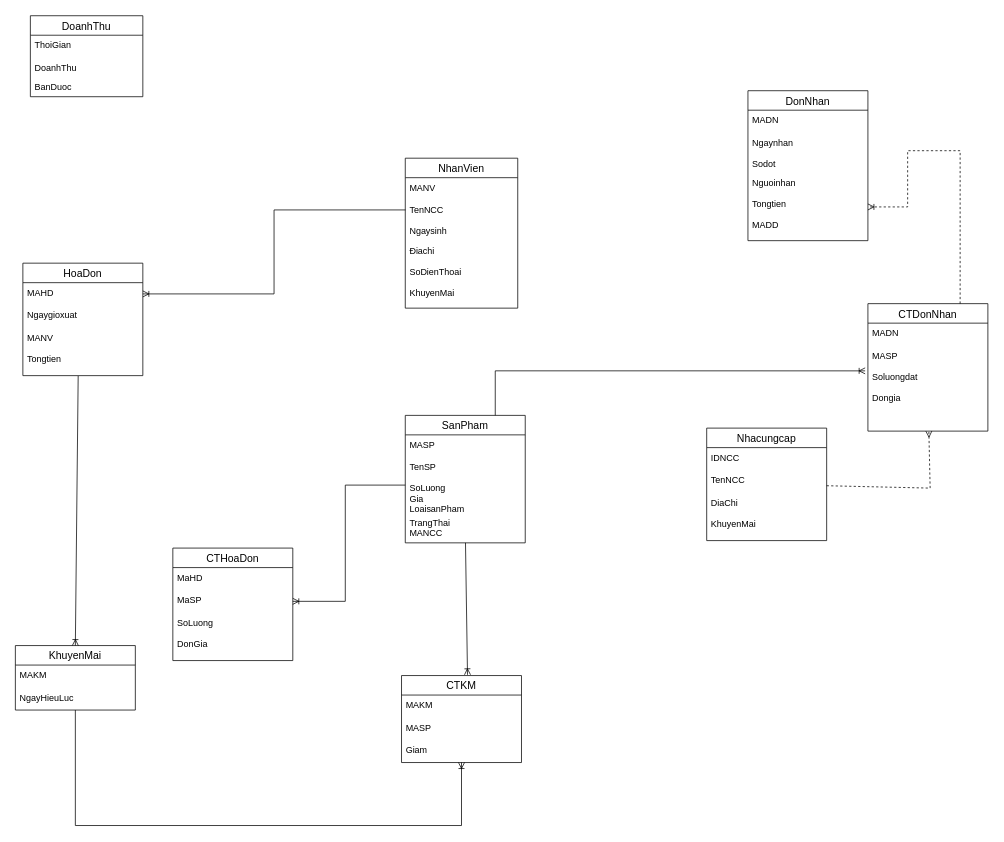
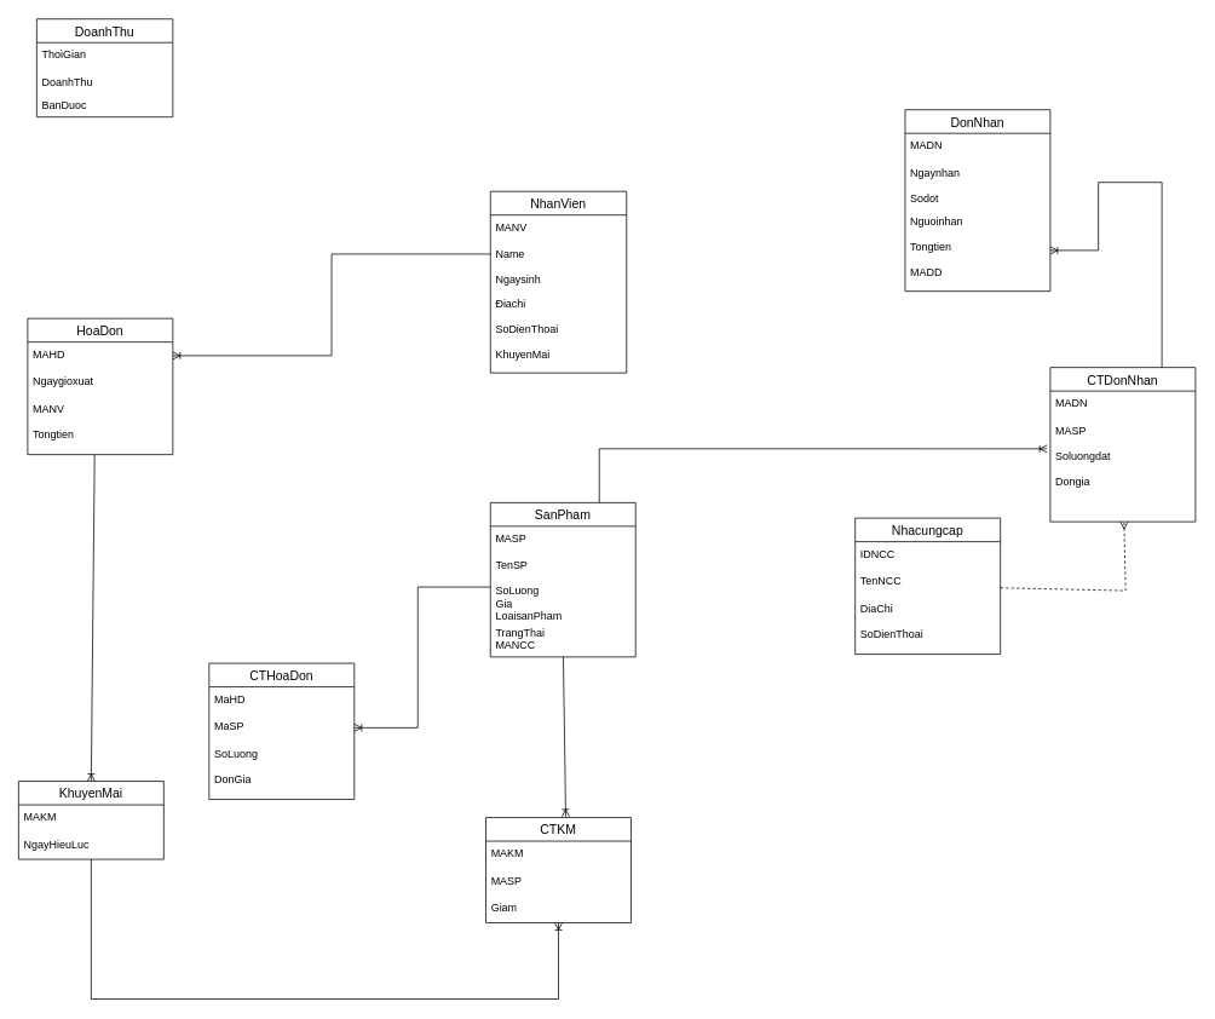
  <mxCell id="0" />
  <mxCell id="1" parent="0" />
  <mxCell id="2" value="NhanVien" style="swimlane;fontStyle=0;childLayout=stackLayout;horizontal=1;startSize=26;horizontalStack=0;resizeParent=1;resizeParentMax=0;resizeLast=0;collapsible=1;marginBottom=0;align=center;fontSize=14;" parent="1" vertex="1"><mxGeometry x="540" y="210" width="150" height="200" as="geometry" /></mxCell>
  <mxCell id="3" value="MANV" style="text;strokeColor=none;fillColor=none;spacingLeft=4;spacingRight=4;overflow=hidden;rotatable=0;points=[[0,0.5],[1,0.5]];portConstraint=eastwest;fontSize=12;" parent="2" vertex="1"><mxGeometry y="26" width="150" height="30" as="geometry" /></mxCell>
- <mxCell id="4" value="TenNCC&#10;&#10;Ngaysinh" style="text;strokeColor=none;fillColor=none;spacingLeft=4;spacingRight=4;overflow=hidden;rotatable=0;points=[[0,0.5],[1,0.5]];portConstraint=eastwest;fontSize=12;" parent="2" vertex="1"><mxGeometry y="56" width="150" height="54" as="geometry" /></mxCell>
+ <mxCell id="4" value="Name&#10;&#10;Ngaysinh" style="text;strokeColor=none;fillColor=none;spacingLeft=4;spacingRight=4;overflow=hidden;rotatable=0;points=[[0,0.5],[1,0.5]];portConstraint=eastwest;fontSize=12;" parent="2" vertex="1"><mxGeometry y="56" width="150" height="54" as="geometry" /></mxCell>
  <mxCell id="5" value="Điachi&#10;&#10;SoDienThoai&#10;&#10;KhuyenMai" style="text;strokeColor=none;fillColor=none;spacingLeft=4;spacingRight=4;overflow=hidden;rotatable=0;points=[[0,0.5],[1,0.5]];portConstraint=eastwest;fontSize=12;" parent="2" vertex="1"><mxGeometry y="110" width="150" height="90" as="geometry" /></mxCell>
  <mxCell id="6" value="HoaDon" style="swimlane;fontStyle=0;childLayout=stackLayout;horizontal=1;startSize=26;horizontalStack=0;resizeParent=1;resizeParentMax=0;resizeLast=0;collapsible=1;marginBottom=0;align=center;fontSize=14;" parent="1" vertex="1"><mxGeometry x="30" y="350" width="160" height="150" as="geometry" /></mxCell>
  <mxCell id="7" value="MAHD" style="text;strokeColor=none;fillColor=none;spacingLeft=4;spacingRight=4;overflow=hidden;rotatable=0;points=[[0,0.5],[1,0.5]];portConstraint=eastwest;fontSize=12;" parent="6" vertex="1"><mxGeometry y="26" width="160" height="30" as="geometry" /></mxCell>
  <mxCell id="8" value="Ngaygioxuat" style="text;strokeColor=none;fillColor=none;spacingLeft=4;spacingRight=4;overflow=hidden;rotatable=0;points=[[0,0.5],[1,0.5]];portConstraint=eastwest;fontSize=12;" parent="6" vertex="1"><mxGeometry y="56" width="160" height="30" as="geometry" /></mxCell>
  <mxCell id="9" value="MANV&#10;&#10;Tongtien" style="text;strokeColor=none;fillColor=none;spacingLeft=4;spacingRight=4;overflow=hidden;rotatable=0;points=[[0,0.5],[1,0.5]];portConstraint=eastwest;fontSize=12;" parent="6" vertex="1"><mxGeometry y="86" width="160" height="64" as="geometry" /></mxCell>
  <mxCell id="10" value="" style="edgeStyle=orthogonalEdgeStyle;fontSize=12;html=1;endArrow=ERoneToMany;rounded=0;exitX=0.002;exitY=0.241;exitDx=0;exitDy=0;entryX=1;entryY=0.5;entryDx=0;entryDy=0;exitPerimeter=0;" parent="1" source="4" target="7" edge="1"><mxGeometry width="100" height="100" relative="1" as="geometry"><mxPoint x="293" y="328" as="sourcePoint" /><mxPoint x="280" y="220" as="targetPoint" /></mxGeometry></mxCell>
  <mxCell id="11" value="SanPham" style="swimlane;fontStyle=0;childLayout=stackLayout;horizontal=1;startSize=26;horizontalStack=0;resizeParent=1;resizeParentMax=0;resizeLast=0;collapsible=1;marginBottom=0;align=center;fontSize=14;" parent="1" vertex="1"><mxGeometry x="540" y="553" width="160" height="170" as="geometry" /></mxCell>
  <mxCell id="12" value="MASP" style="text;strokeColor=none;fillColor=none;spacingLeft=4;spacingRight=4;overflow=hidden;rotatable=0;points=[[0,0.5],[1,0.5]];portConstraint=eastwest;fontSize=12;" parent="11" vertex="1"><mxGeometry y="26" width="160" height="30" as="geometry" /></mxCell>
  <mxCell id="13" value="TenSP&#10;&#10;SoLuong&#10;Gia&#10;LoaisanPham&#10;&#10;&#10;" style="text;strokeColor=none;fillColor=none;spacingLeft=4;spacingRight=4;overflow=hidden;rotatable=0;points=[[0,0.5],[1,0.5]];portConstraint=eastwest;fontSize=12;" parent="11" vertex="1"><mxGeometry y="56" width="160" height="74" as="geometry" /></mxCell>
  <mxCell id="14" value="TrangThai&#10;MANCC" style="text;strokeColor=none;fillColor=none;spacingLeft=4;spacingRight=4;overflow=hidden;rotatable=0;points=[[0,0.5],[1,0.5]];portConstraint=eastwest;fontSize=12;" parent="11" vertex="1"><mxGeometry y="130" width="160" height="40" as="geometry" /></mxCell>
  <mxCell id="15" value="Nhacungcap" style="swimlane;fontStyle=0;childLayout=stackLayout;horizontal=1;startSize=26;horizontalStack=0;resizeParent=1;resizeParentMax=0;resizeLast=0;collapsible=1;marginBottom=0;align=center;fontSize=14;" parent="1" vertex="1"><mxGeometry x="942" y="570" width="160" height="150" as="geometry" /></mxCell>
  <mxCell id="16" value="IDNCC" style="text;strokeColor=none;fillColor=none;spacingLeft=4;spacingRight=4;overflow=hidden;rotatable=0;points=[[0,0.5],[1,0.5]];portConstraint=eastwest;fontSize=12;" parent="15" vertex="1"><mxGeometry y="26" width="160" height="30" as="geometry" /></mxCell>
  <mxCell id="17" value="TenNCC" style="text;strokeColor=none;fillColor=none;spacingLeft=4;spacingRight=4;overflow=hidden;rotatable=0;points=[[0,0.5],[1,0.5]];portConstraint=eastwest;fontSize=12;" parent="15" vertex="1"><mxGeometry y="56" width="160" height="30" as="geometry" /></mxCell>
- <mxCell id="18" value="DiaChi&#10;&#10;KhuyenMai" style="text;strokeColor=none;fillColor=none;spacingLeft=4;spacingRight=4;overflow=hidden;rotatable=0;points=[[0,0.5],[1,0.5]];portConstraint=eastwest;fontSize=12;" parent="15" vertex="1"><mxGeometry y="86" width="160" height="64" as="geometry" /></mxCell>
+ <mxCell id="18" value="DiaChi&#10;&#10;SoDienThoai" style="text;strokeColor=none;fillColor=none;spacingLeft=4;spacingRight=4;overflow=hidden;rotatable=0;points=[[0,0.5],[1,0.5]];portConstraint=eastwest;fontSize=12;" parent="15" vertex="1"><mxGeometry y="86" width="160" height="64" as="geometry" /></mxCell>
  <mxCell id="19" value="" style="fontSize=12;html=1;endArrow=ERmany;rounded=0;dashed=1;" parent="1" source="15" target="26" edge="1"><mxGeometry width="100" height="100" relative="1" as="geometry"><mxPoint x="940" y="646" as="sourcePoint" /><mxPoint x="410" y="840" as="targetPoint" /><Array as="points"><mxPoint x="1240" y="650" /></Array></mxGeometry></mxCell>
  <mxCell id="20" value="DonNhan" style="swimlane;fontStyle=0;childLayout=stackLayout;horizontal=1;startSize=26;horizontalStack=0;resizeParent=1;resizeParentMax=0;resizeLast=0;collapsible=1;marginBottom=0;align=center;fontSize=14;" parent="1" vertex="1"><mxGeometry x="997" y="120" width="160" height="200" as="geometry" /></mxCell>
  <mxCell id="21" value="MADN" style="text;strokeColor=none;fillColor=none;spacingLeft=4;spacingRight=4;overflow=hidden;rotatable=0;points=[[0,0.5],[1,0.5]];portConstraint=eastwest;fontSize=12;" parent="20" vertex="1"><mxGeometry y="26" width="160" height="30" as="geometry" /></mxCell>
  <mxCell id="22" value="Ngaynhan&#10;&#10;Sodot" style="text;strokeColor=none;fillColor=none;spacingLeft=4;spacingRight=4;overflow=hidden;rotatable=0;points=[[0,0.5],[1,0.5]];portConstraint=eastwest;fontSize=12;" parent="20" vertex="1"><mxGeometry y="56" width="160" height="54" as="geometry" /></mxCell>
  <mxCell id="23" value="Nguoinhan&#10;&#10;Tongtien&#10;&#10;MADD" style="text;strokeColor=none;fillColor=none;spacingLeft=4;spacingRight=4;overflow=hidden;rotatable=0;points=[[0,0.5],[1,0.5]];portConstraint=eastwest;fontSize=12;" parent="20" vertex="1"><mxGeometry y="110" width="160" height="90" as="geometry" /></mxCell>
  <mxCell id="24" value="CTDonNhan" style="swimlane;fontStyle=0;childLayout=stackLayout;horizontal=1;startSize=26;horizontalStack=0;resizeParent=1;resizeParentMax=0;resizeLast=0;collapsible=1;marginBottom=0;align=center;fontSize=14;" parent="1" vertex="1"><mxGeometry x="1157" y="404" width="160" height="170" as="geometry" /></mxCell>
  <mxCell id="25" value="MADN" style="text;strokeColor=none;fillColor=none;spacingLeft=4;spacingRight=4;overflow=hidden;rotatable=0;points=[[0,0.5],[1,0.5]];portConstraint=eastwest;fontSize=12;" parent="24" vertex="1"><mxGeometry y="26" width="160" height="30" as="geometry" /></mxCell>
  <mxCell id="26" value="MASP&#10;&#10;Soluongdat&#10;&#10;Dongia" style="text;strokeColor=none;fillColor=none;spacingLeft=4;spacingRight=4;overflow=hidden;rotatable=0;points=[[0,0.5],[1,0.5]];portConstraint=eastwest;fontSize=12;" parent="24" vertex="1"><mxGeometry y="56" width="160" height="114" as="geometry" /></mxCell>
  <mxCell id="27" value="" style="edgeStyle=orthogonalEdgeStyle;fontSize=12;html=1;endArrow=ERoneToMany;rounded=0;exitX=0.75;exitY=0;exitDx=0;exitDy=0;entryX=-0.023;entryY=0.295;entryDx=0;entryDy=0;entryPerimeter=0;" parent="1" source="11" target="26" edge="1"><mxGeometry width="100" height="100" relative="1" as="geometry"><mxPoint x="640" y="700" as="sourcePoint" /><mxPoint x="740" y="600" as="targetPoint" /></mxGeometry></mxCell>
  <mxCell id="28" value="CTHoaDon" style="swimlane;fontStyle=0;childLayout=stackLayout;horizontal=1;startSize=26;horizontalStack=0;resizeParent=1;resizeParentMax=0;resizeLast=0;collapsible=1;marginBottom=0;align=center;fontSize=14;" parent="1" vertex="1"><mxGeometry x="230" y="730" width="160" height="150" as="geometry" /></mxCell>
  <mxCell id="29" value="MaHD" style="text;strokeColor=none;fillColor=none;spacingLeft=4;spacingRight=4;overflow=hidden;rotatable=0;points=[[0,0.5],[1,0.5]];portConstraint=eastwest;fontSize=12;" parent="28" vertex="1"><mxGeometry y="26" width="160" height="30" as="geometry" /></mxCell>
  <mxCell id="30" value="MaSP" style="text;strokeColor=none;fillColor=none;spacingLeft=4;spacingRight=4;overflow=hidden;rotatable=0;points=[[0,0.5],[1,0.5]];portConstraint=eastwest;fontSize=12;" parent="28" vertex="1"><mxGeometry y="56" width="160" height="30" as="geometry" /></mxCell>
  <mxCell id="31" value="SoLuong&#10;&#10;DonGia" style="text;strokeColor=none;fillColor=none;spacingLeft=4;spacingRight=4;overflow=hidden;rotatable=0;points=[[0,0.5],[1,0.5]];portConstraint=eastwest;fontSize=12;" parent="28" vertex="1"><mxGeometry y="86" width="160" height="64" as="geometry" /></mxCell>
- <mxCell id="32" value="" style="edgeStyle=orthogonalEdgeStyle;fontSize=12;html=1;endArrow=ERoneToMany;rounded=0;entryX=1;entryY=0.5;entryDx=0;entryDy=0;dashed=1;" parent="1" source="24" target="23" edge="1"><mxGeometry width="100" height="100" relative="1" as="geometry"><mxPoint x="1170" y="293" as="sourcePoint" /><mxPoint x="1230" y="90" as="targetPoint" /><Array as="points"><mxPoint x="1280" y="200" /><mxPoint x="1210" y="200" /><mxPoint x="1210" y="275" /></Array></mxGeometry></mxCell>
+ <mxCell id="32" value="" style="edgeStyle=orthogonalEdgeStyle;fontSize=12;html=1;endArrow=ERoneToMany;rounded=0;entryX=1;entryY=0.5;entryDx=0;entryDy=0;" parent="1" source="24" target="23" edge="1"><mxGeometry width="100" height="100" relative="1" as="geometry"><mxPoint x="1170" y="293" as="sourcePoint" /><mxPoint x="1230" y="90" as="targetPoint" /><Array as="points"><mxPoint x="1280" y="200" /><mxPoint x="1210" y="200" /><mxPoint x="1210" y="275" /></Array></mxGeometry></mxCell>
  <mxCell id="33" value="KhuyenMai" style="swimlane;fontStyle=0;childLayout=stackLayout;horizontal=1;startSize=26;horizontalStack=0;resizeParent=1;resizeParentMax=0;resizeLast=0;collapsible=1;marginBottom=0;align=center;fontSize=14;" parent="1" vertex="1"><mxGeometry x="20" y="860" width="160" height="86" as="geometry" /></mxCell>
  <mxCell id="34" value="MAKM" style="text;strokeColor=none;fillColor=none;spacingLeft=4;spacingRight=4;overflow=hidden;rotatable=0;points=[[0,0.5],[1,0.5]];portConstraint=eastwest;fontSize=12;" parent="33" vertex="1"><mxGeometry y="26" width="160" height="30" as="geometry" /></mxCell>
  <mxCell id="35" value="NgayHieuLuc" style="text;strokeColor=none;fillColor=none;spacingLeft=4;spacingRight=4;overflow=hidden;rotatable=0;points=[[0,0.5],[1,0.5]];portConstraint=eastwest;fontSize=12;" parent="33" vertex="1"><mxGeometry y="56" width="160" height="30" as="geometry" /></mxCell>
  <mxCell id="36" value="CTKM" style="swimlane;fontStyle=0;childLayout=stackLayout;horizontal=1;startSize=26;horizontalStack=0;resizeParent=1;resizeParentMax=0;resizeLast=0;collapsible=1;marginBottom=0;align=center;fontSize=14;" parent="1" vertex="1"><mxGeometry x="535" y="900" width="160" height="116" as="geometry" /></mxCell>
  <mxCell id="37" value="MAKM" style="text;strokeColor=none;fillColor=none;spacingLeft=4;spacingRight=4;overflow=hidden;rotatable=0;points=[[0,0.5],[1,0.5]];portConstraint=eastwest;fontSize=12;" parent="36" vertex="1"><mxGeometry y="26" width="160" height="30" as="geometry" /></mxCell>
  <mxCell id="38" value="MASP" style="text;strokeColor=none;fillColor=none;spacingLeft=4;spacingRight=4;overflow=hidden;rotatable=0;points=[[0,0.5],[1,0.5]];portConstraint=eastwest;fontSize=12;" parent="36" vertex="1"><mxGeometry y="56" width="160" height="30" as="geometry" /></mxCell>
  <mxCell id="39" value="Giam" style="text;strokeColor=none;fillColor=none;spacingLeft=4;spacingRight=4;overflow=hidden;rotatable=0;points=[[0,0.5],[1,0.5]];portConstraint=eastwest;fontSize=12;" parent="36" vertex="1"><mxGeometry y="86" width="160" height="30" as="geometry" /></mxCell>
  <mxCell id="40" value="" style="edgeStyle=elbowEdgeStyle;fontSize=12;html=1;endArrow=ERoneToMany;rounded=0;elbow=vertical;" parent="1" source="35" target="39" edge="1"><mxGeometry width="100" height="100" relative="1" as="geometry"><mxPoint x="249" y="990" as="sourcePoint" /><mxPoint x="539" y="900" as="targetPoint" /><Array as="points"><mxPoint x="380" y="1100" /></Array></mxGeometry></mxCell>
  <mxCell id="41" value="" style="fontSize=12;html=1;endArrow=ERoneToMany;rounded=0;entryX=0.55;entryY=-0.009;entryDx=0;entryDy=0;entryPerimeter=0;" parent="1" source="14" target="36" edge="1"><mxGeometry width="100" height="100" relative="1" as="geometry"><mxPoint x="480" y="876" as="sourcePoint" /><mxPoint x="560" y="796" as="targetPoint" /></mxGeometry></mxCell>
  <mxCell id="42" value="" style="fontSize=12;html=1;endArrow=ERoneToMany;rounded=0;entryX=0.5;entryY=0;entryDx=0;entryDy=0;exitX=0.461;exitY=1.007;exitDx=0;exitDy=0;exitPerimeter=0;" parent="1" source="9" target="33" edge="1"><mxGeometry width="100" height="100" relative="1" as="geometry"><mxPoint x="110" y="540" as="sourcePoint" /><mxPoint x="230" y="780" as="targetPoint" /></mxGeometry></mxCell>
  <mxCell id="43" style="edgeStyle=none;rounded=0;orthogonalLoop=1;jettySize=auto;html=1;entryX=0.5;entryY=1;entryDx=0;entryDy=0;" parent="1" edge="1"><mxGeometry relative="1" as="geometry"><mxPoint x="425" y="690" as="sourcePoint" /><mxPoint x="425" y="690" as="targetPoint" /></mxGeometry></mxCell>
  <mxCell id="44" value="" style="fontSize=12;html=1;endArrow=ERoneToMany;rounded=0;entryX=1;entryY=0.5;entryDx=0;entryDy=0;exitX=0;exitY=0.5;exitDx=0;exitDy=0;" parent="1" source="13" target="30" edge="1"><mxGeometry width="100" height="100" relative="1" as="geometry"><mxPoint x="430" y="860" as="sourcePoint" /><mxPoint x="530" y="760" as="targetPoint" /><Array as="points"><mxPoint x="460" y="646" /><mxPoint x="460" y="801" /></Array></mxGeometry></mxCell>
  <mxCell id="45" value="DoanhThu" style="swimlane;fontStyle=0;childLayout=stackLayout;horizontal=1;startSize=26;horizontalStack=0;resizeParent=1;resizeParentMax=0;resizeLast=0;collapsible=1;marginBottom=0;align=center;fontSize=14;" vertex="1" parent="1"><mxGeometry x="40" y="20" width="150" height="108" as="geometry" /></mxCell>
  <mxCell id="46" value="ThoiGian" style="text;strokeColor=none;fillColor=none;spacingLeft=4;spacingRight=4;overflow=hidden;rotatable=0;points=[[0,0.5],[1,0.5]];portConstraint=eastwest;fontSize=12;" vertex="1" parent="45"><mxGeometry y="26" width="150" height="30" as="geometry" /></mxCell>
  <mxCell id="47" value="DoanhThu" style="text;strokeColor=none;fillColor=none;align=left;verticalAlign=top;spacingLeft=4;spacingRight=4;overflow=hidden;rotatable=0;points=[[0,0.5],[1,0.5]];portConstraint=eastwest;" vertex="1" parent="45"><mxGeometry y="56" width="150" height="26" as="geometry" /></mxCell>
  <mxCell id="48" value="BanDuoc" style="text;strokeColor=none;fillColor=none;align=left;verticalAlign=top;spacingLeft=4;spacingRight=4;overflow=hidden;rotatable=0;points=[[0,0.5],[1,0.5]];portConstraint=eastwest;" vertex="1" parent="45"><mxGeometry y="82" width="150" height="26" as="geometry" /></mxCell>
